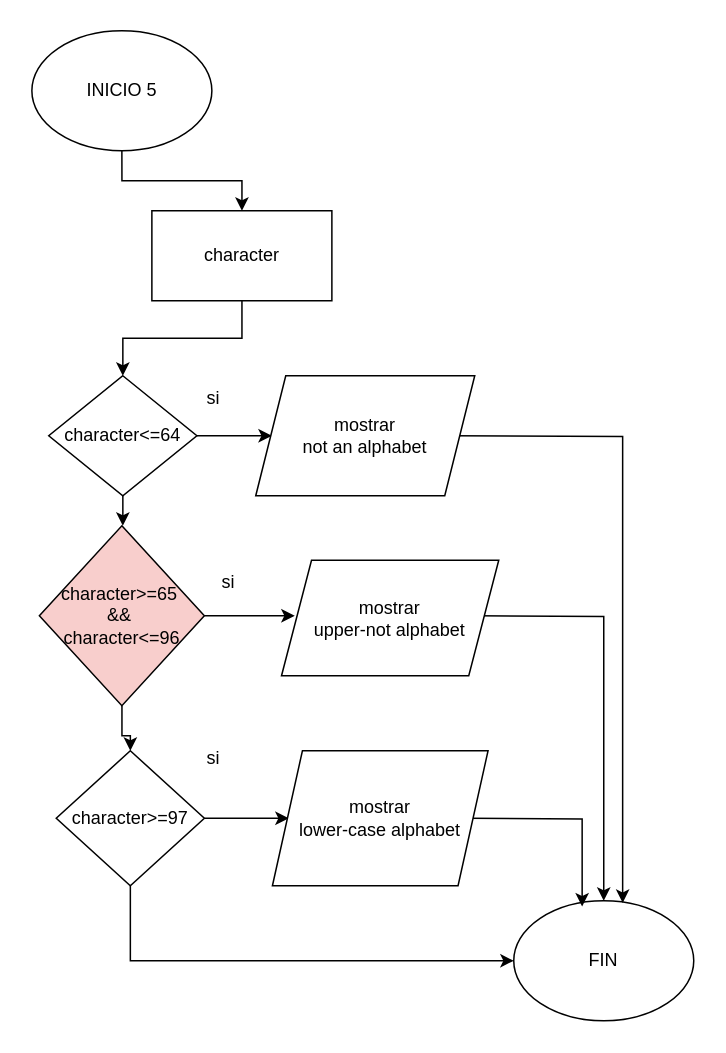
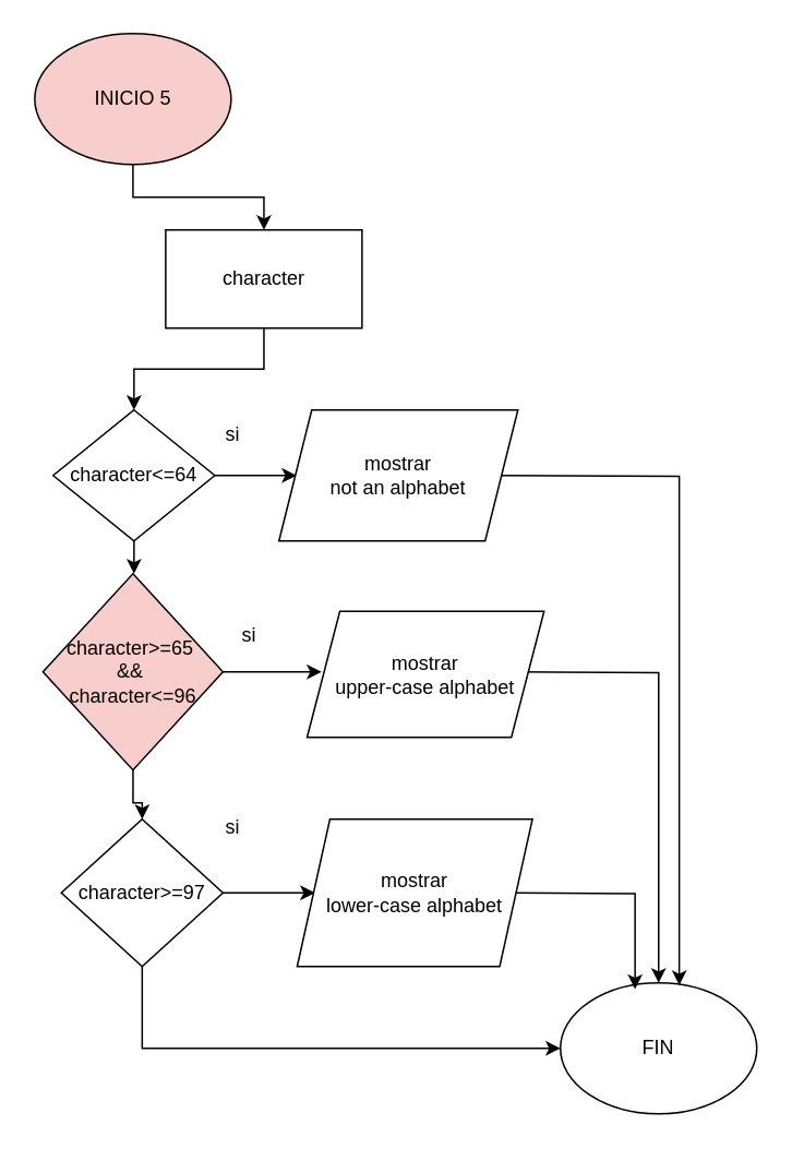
  <mxCell id="0" />
  <mxCell id="1" parent="0" />
  <mxCell id="2" value="" style="edgeStyle=orthogonalEdgeStyle;rounded=0;orthogonalLoop=1;jettySize=auto;html=1;" edge="1" parent="1" source="3" target="5"><mxGeometry relative="1" as="geometry" /></mxCell>
- <mxCell id="3" value="INICIO 5" style="ellipse;whiteSpace=wrap;html=1;" vertex="1" parent="1"><mxGeometry x="20.75" y="20" width="120" height="80" as="geometry" /></mxCell>
+ <mxCell id="3" value="INICIO 5" style="ellipse;whiteSpace=wrap;html=1;fillColor=#f8cecc;" vertex="1" parent="1"><mxGeometry x="20.75" y="20" width="120" height="80" as="geometry" /></mxCell>
  <mxCell id="4" value="" style="edgeStyle=orthogonalEdgeStyle;rounded=0;orthogonalLoop=1;jettySize=auto;html=1;" edge="1" parent="1" source="5" target="8"><mxGeometry relative="1" as="geometry" /></mxCell>
  <mxCell id="5" value="character" style="whiteSpace=wrap;html=1;" vertex="1" parent="1"><mxGeometry x="100.75" y="140" width="120" height="60" as="geometry" /></mxCell>
  <mxCell id="6" value="" style="edgeStyle=orthogonalEdgeStyle;rounded=0;orthogonalLoop=1;jettySize=auto;html=1;" edge="1" parent="1" source="8" target="11"><mxGeometry relative="1" as="geometry" /></mxCell>
  <mxCell id="7" value="" style="edgeStyle=orthogonalEdgeStyle;rounded=0;orthogonalLoop=1;jettySize=auto;html=1;" edge="1" parent="1" source="8"><mxGeometry relative="1" as="geometry"><mxPoint x="180.75" y="290" as="targetPoint" /></mxGeometry></mxCell>
  <mxCell id="8" value="character&amp;lt;=64" style="rhombus;whiteSpace=wrap;html=1;" vertex="1" parent="1"><mxGeometry x="32" y="250" width="98.75" height="80" as="geometry" /></mxCell>
  <mxCell id="9" value="" style="edgeStyle=orthogonalEdgeStyle;rounded=0;orthogonalLoop=1;jettySize=auto;html=1;" edge="1" parent="1" source="11" target="14"><mxGeometry relative="1" as="geometry" /></mxCell>
  <mxCell id="10" value="" style="edgeStyle=orthogonalEdgeStyle;rounded=0;orthogonalLoop=1;jettySize=auto;html=1;" edge="1" parent="1" source="11"><mxGeometry relative="1" as="geometry"><mxPoint x="196" y="410" as="targetPoint" /></mxGeometry></mxCell>
  <mxCell id="11" value="character&amp;gt;=65&amp;nbsp;&lt;div&gt;&amp;amp;&amp;amp;&amp;nbsp;&lt;/div&gt;&lt;div&gt;character&amp;lt;=96&lt;/div&gt;" style="rhombus;whiteSpace=wrap;html=1;fillColor=#f8cecc;" vertex="1" parent="1"><mxGeometry x="25.75" y="350" width="110" height="120" as="geometry" /></mxCell>
  <mxCell id="12" value="" style="edgeStyle=orthogonalEdgeStyle;rounded=0;orthogonalLoop=1;jettySize=auto;html=1;" edge="1" parent="1" source="14"><mxGeometry relative="1" as="geometry"><mxPoint x="192" y="545" as="targetPoint" /></mxGeometry></mxCell>
  <mxCell id="13" style="edgeStyle=orthogonalEdgeStyle;rounded=0;orthogonalLoop=1;jettySize=auto;html=1;" edge="1" parent="1" source="14" target="19"><mxGeometry relative="1" as="geometry"><mxPoint x="87.331" y="660" as="targetPoint" /><Array as="points"><mxPoint x="87" y="640" /></Array></mxGeometry></mxCell>
  <mxCell id="14" value="character&amp;gt;=97" style="rhombus;whiteSpace=wrap;html=1;" vertex="1" parent="1"><mxGeometry x="37" y="500" width="98.75" height="90" as="geometry" /></mxCell>
  <mxCell id="15" style="edgeStyle=orthogonalEdgeStyle;rounded=0;orthogonalLoop=1;jettySize=auto;html=1;" edge="1" parent="1" target="19"><mxGeometry relative="1" as="geometry"><mxPoint x="316" y="410" as="sourcePoint" /></mxGeometry></mxCell>
  <mxCell id="16" value="si" style="text;html=1;align=center;verticalAlign=middle;whiteSpace=wrap;rounded=0;" vertex="1" parent="1"><mxGeometry x="112" y="250" width="60" height="30" as="geometry" /></mxCell>
  <mxCell id="17" value="si" style="text;html=1;align=center;verticalAlign=middle;whiteSpace=wrap;rounded=0;" vertex="1" parent="1"><mxGeometry x="122" y="373" width="60" height="30" as="geometry" /></mxCell>
  <mxCell id="18" value="si" style="text;html=1;align=center;verticalAlign=middle;whiteSpace=wrap;rounded=0;" vertex="1" parent="1"><mxGeometry x="112" y="490" width="60" height="30" as="geometry" /></mxCell>
  <mxCell id="19" value="FIN" style="ellipse;whiteSpace=wrap;html=1;" vertex="1" parent="1"><mxGeometry x="342" y="600" width="120" height="80" as="geometry" /></mxCell>
  <mxCell id="20" style="edgeStyle=orthogonalEdgeStyle;rounded=0;orthogonalLoop=1;jettySize=auto;html=1;entryX=0.605;entryY=0.018;entryDx=0;entryDy=0;entryPerimeter=0;" edge="1" parent="1" target="19"><mxGeometry relative="1" as="geometry"><mxPoint x="300.75" y="290" as="sourcePoint" /></mxGeometry></mxCell>
  <mxCell id="21" style="edgeStyle=orthogonalEdgeStyle;rounded=0;orthogonalLoop=1;jettySize=auto;html=1;entryX=0.38;entryY=0.048;entryDx=0;entryDy=0;entryPerimeter=0;" edge="1" parent="1" target="19"><mxGeometry relative="1" as="geometry"><mxPoint x="312" y="545" as="sourcePoint" /></mxGeometry></mxCell>
  <mxCell id="22" value="mostrar&lt;div&gt;not an alphabet&lt;br&gt;&lt;/div&gt;" style="shape=parallelogram;perimeter=parallelogramPerimeter;whiteSpace=wrap;html=1;fixedSize=1;" vertex="1" parent="1"><mxGeometry x="170" y="250" width="146" height="80" as="geometry" /></mxCell>
- <mxCell id="23" value="mostrar&lt;div&gt;upper-not alphabet&lt;br&gt;&lt;/div&gt;" style="shape=parallelogram;perimeter=parallelogramPerimeter;whiteSpace=wrap;html=1;fixedSize=1;" vertex="1" parent="1"><mxGeometry x="187.18" y="373" width="144.82" height="77" as="geometry" /></mxCell>
+ <mxCell id="23" value="mostrar&lt;div&gt;upper-case alphabet&lt;br&gt;&lt;/div&gt;" style="shape=parallelogram;perimeter=parallelogramPerimeter;whiteSpace=wrap;html=1;fixedSize=1;" vertex="1" parent="1"><mxGeometry x="187.18" y="373" width="144.82" height="77" as="geometry" /></mxCell>
  <mxCell id="24" value="mostrar&lt;div&gt;lower-case alphabet&lt;br&gt;&lt;/div&gt;" style="shape=parallelogram;perimeter=parallelogramPerimeter;whiteSpace=wrap;html=1;fixedSize=1;" vertex="1" parent="1"><mxGeometry x="181.12" y="500" width="143.75" height="90" as="geometry" /></mxCell>
